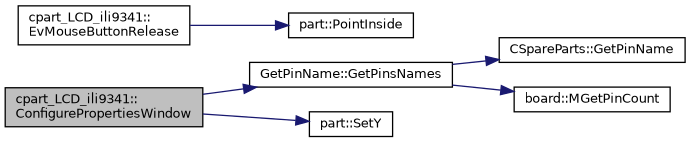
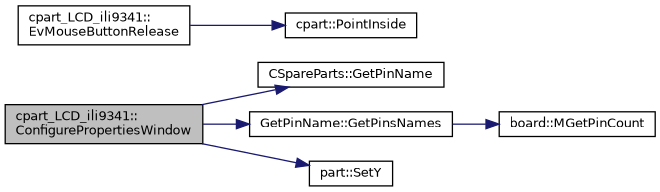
  digraph {
    rankdir=LR
    node [color=black fillcolor=white fontname=Helvetica fontsize=10 shape=record style=filled]
    edge [color=midnightblue fontname=Helvetica fontsize=10 labelfontname=Helvetica labelfontsize=10 style=solid]
    n1 [fillcolor=grey75 fontcolor=black height=0.2 label="cpart_LCD_ili9341::\lConfigurePropertiesWindow" width=0.4]
    n2 [height=0.2 label="CSpareParts::GetPinName" width=0.4]
    n3 [height=0.2 label="GetPinName::GetPinsNames" width=0.4]
    n4 [height=0.2 label="part::SetY" width=0.4]
    n5 [height=0.2 label="cpart_LCD_ili9341::\lEvMouseButtonRelease" width=0.4]
-   n6 [height=0.2 label="part::PointInside" width=0.4]
+   n6 [height=0.2 label="cpart::PointInside" width=0.4]
    n7 [height=0.2 label="board::MGetPinCount" width=0.4]
-   n3 -> n2
+   n1 -> n2
    n1 -> n3
    n1 -> n4
    n3 -> n7
    n5 -> n6
  }
